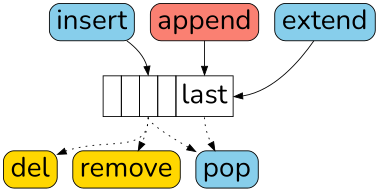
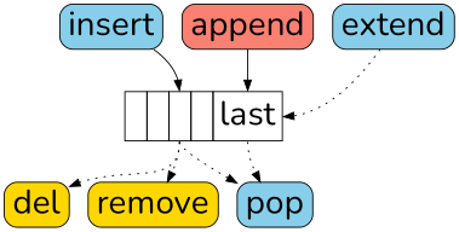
  digraph {
    fontname=Nunito
    node [fillcolor=skyblue fontname=Nunito fontsize=32 shape=box style="rounded,filled"]
    edge [fontname=Nunito style=dotted]
    n1 [fillcolor=white label=<<table border="0" cellspacing="0" cellpadding="5">             <tr>                 <td port="first" border="1"> </td>                 <td border="1"> </td>                 <td port="middle" border="1"> </td>                 <td border="1"> </td>                 <td port="last" border="1">last</td>             </tr>         </table>> shape=none]
    del [fillcolor=gold]
    pop
    remove [fillcolor=gold]
    append [fillcolor=salmon]
    extend
    insert
    subgraph sub_1 {
      n1
      del
      pop
      remove
      append
      extend
      insert
    }
    n1 -> del [tailport=middle]
    n1 -> pop [tailport=last]
    n1 -> pop [tailport=middle]
    n1 -> remove [tailport=middle]
    append -> n1 [headport=last style=solid]
-   extend -> n1 [headport=last style=solid]
+   extend -> n1 [headport=last]
    insert -> n1 [headport=middle style=solid]
  }
